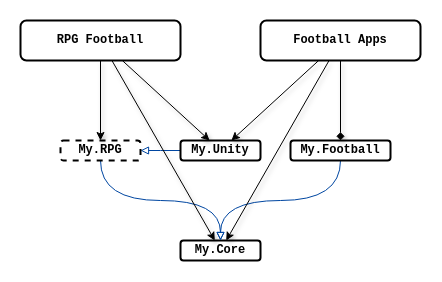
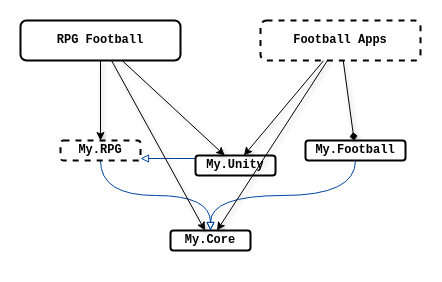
  <mxCell id="0" />
  <mxCell id="1" parent="0" />
  <mxCell id="2" value="" style="group" vertex="1" connectable="0" parent="1"><mxGeometry x="20" y="20" width="400" height="240" as="geometry" /></mxCell>
- <mxCell id="3" value="My.Core" style="rounded=1;whiteSpace=wrap;html=1;fontFamily=Courier New;fontStyle=1;strokeWidth=2;" parent="2" vertex="1"><mxGeometry x="160" y="220" width="80" height="20" as="geometry" /></mxCell>
+ <mxCell id="3" value="My.Core" style="rounded=1;whiteSpace=wrap;html=1;fontFamily=Courier New;fontStyle=1;strokeWidth=2;" parent="2" vertex="1"><mxGeometry x="150" y="210" width="80" height="20" as="geometry" /></mxCell>
  <mxCell id="4" style="rounded=0;orthogonalLoop=1;jettySize=auto;html=1;edgeStyle=elbowEdgeStyle;elbow=vertical;strokeWidth=1;strokeColor=#0046A1;endArrow=block;endFill=0;" parent="2" source="5" target="9" edge="1"><mxGeometry relative="1" as="geometry" /></mxCell>
- <mxCell id="5" value="My.Unity" style="rounded=1;whiteSpace=wrap;html=1;fontFamily=Courier New;fontStyle=1;strokeWidth=2;" parent="2" vertex="1"><mxGeometry x="160" y="120" width="80" height="20" as="geometry" /></mxCell>
+ <mxCell id="5" value="My.Unity" style="rounded=1;whiteSpace=wrap;html=1;fontFamily=Courier New;fontStyle=1;strokeWidth=2;" parent="2" vertex="1"><mxGeometry x="175" y="135" width="80" height="20" as="geometry" /></mxCell>
  <mxCell id="6" style="edgeStyle=orthogonalEdgeStyle;shape=connector;rounded=0;orthogonalLoop=1;jettySize=auto;elbow=vertical;html=1;labelBackgroundColor=default;strokeColor=#0046A1;strokeWidth=1;fontFamily=Helvetica;fontSize=11;fontColor=default;endArrow=block;endFill=0;curved=1;exitX=0.5;exitY=1;exitDx=0;exitDy=0;" parent="2" source="7" target="3" edge="1"><mxGeometry relative="1" as="geometry" /></mxCell>
- <mxCell id="7" value="My.Football" style="rounded=1;whiteSpace=wrap;html=1;fontFamily=Courier New;fontStyle=1;strokeWidth=2;" parent="2" vertex="1"><mxGeometry x="270" y="120" width="100" height="20" as="geometry" /></mxCell>
+ <mxCell id="7" value="My.Football" style="rounded=1;whiteSpace=wrap;html=1;fontFamily=Courier New;fontStyle=1;strokeWidth=2;" parent="2" vertex="1"><mxGeometry x="285" y="120" width="100" height="20" as="geometry" /></mxCell>
  <mxCell id="8" style="edgeStyle=orthogonalEdgeStyle;shape=connector;rounded=0;orthogonalLoop=1;jettySize=auto;elbow=vertical;html=1;labelBackgroundColor=default;strokeColor=#0046A1;strokeWidth=1;fontFamily=Helvetica;fontSize=11;fontColor=default;endArrow=block;endFill=0;curved=1;exitX=0.5;exitY=1;exitDx=0;exitDy=0;" parent="2" source="9" target="3" edge="1"><mxGeometry relative="1" as="geometry" /></mxCell>
  <mxCell id="9" value="My.RPG" style="rounded=1;whiteSpace=wrap;html=1;fontFamily=Courier New;fontStyle=1;strokeWidth=2;dashed=1;" parent="2" vertex="1"><mxGeometry x="40" y="120" width="80" height="20" as="geometry" /></mxCell>
  <mxCell id="10" style="edgeStyle=none;shape=connector;rounded=0;orthogonalLoop=1;jettySize=auto;html=1;shadow=1;labelBackgroundColor=default;strokeColor=default;fontFamily=Helvetica;fontSize=11;fontColor=default;endArrow=classic;" edge="1" parent="2" source="13" target="9"><mxGeometry relative="1" as="geometry" /></mxCell>
  <mxCell id="11" style="edgeStyle=none;shape=connector;rounded=0;orthogonalLoop=1;jettySize=auto;html=1;shadow=1;labelBackgroundColor=default;strokeColor=default;fontFamily=Helvetica;fontSize=11;fontColor=default;endArrow=classic;" edge="1" parent="2" source="13" target="5"><mxGeometry relative="1" as="geometry" /></mxCell>
  <mxCell id="12" style="edgeStyle=none;shape=connector;rounded=0;orthogonalLoop=1;jettySize=auto;html=1;shadow=1;labelBackgroundColor=default;strokeColor=default;fontFamily=Helvetica;fontSize=11;fontColor=default;endArrow=classic;" edge="1" parent="2" source="13" target="3"><mxGeometry relative="1" as="geometry" /></mxCell>
  <mxCell id="13" value="RPG Football" style="rounded=1;whiteSpace=wrap;html=1;fontFamily=Courier New;fontStyle=1;strokeWidth=2;" vertex="1" parent="2"><mxGeometry width="160" height="40" as="geometry" /></mxCell>
  <mxCell id="14" style="rounded=0;orthogonalLoop=1;jettySize=auto;html=1;shadow=1;endArrow=diamond;" edge="1" parent="2" source="17" target="7"><mxGeometry relative="1" as="geometry" /></mxCell>
  <mxCell id="15" style="edgeStyle=none;shape=connector;rounded=0;orthogonalLoop=1;jettySize=auto;html=1;shadow=1;labelBackgroundColor=default;strokeColor=default;fontFamily=Helvetica;fontSize=11;fontColor=default;endArrow=classic;" edge="1" parent="2" source="17" target="5"><mxGeometry relative="1" as="geometry" /></mxCell>
  <mxCell id="16" style="edgeStyle=none;shape=connector;rounded=0;orthogonalLoop=1;jettySize=auto;html=1;shadow=1;labelBackgroundColor=default;strokeColor=default;fontFamily=Helvetica;fontSize=11;fontColor=default;endArrow=classic;" edge="1" parent="2" source="17" target="3"><mxGeometry relative="1" as="geometry" /></mxCell>
- <mxCell id="17" value="Football Apps" style="rounded=1;whiteSpace=wrap;html=1;fontFamily=Courier New;fontStyle=1;strokeWidth=2;" vertex="1" parent="2"><mxGeometry x="240" width="160" height="40" as="geometry" /></mxCell>
+ <mxCell id="17" value="Football Apps" style="rounded=1;whiteSpace=wrap;html=1;fontFamily=Courier New;fontStyle=1;strokeWidth=2;dashed=1;" vertex="1" parent="2"><mxGeometry x="240" width="160" height="40" as="geometry" /></mxCell>
